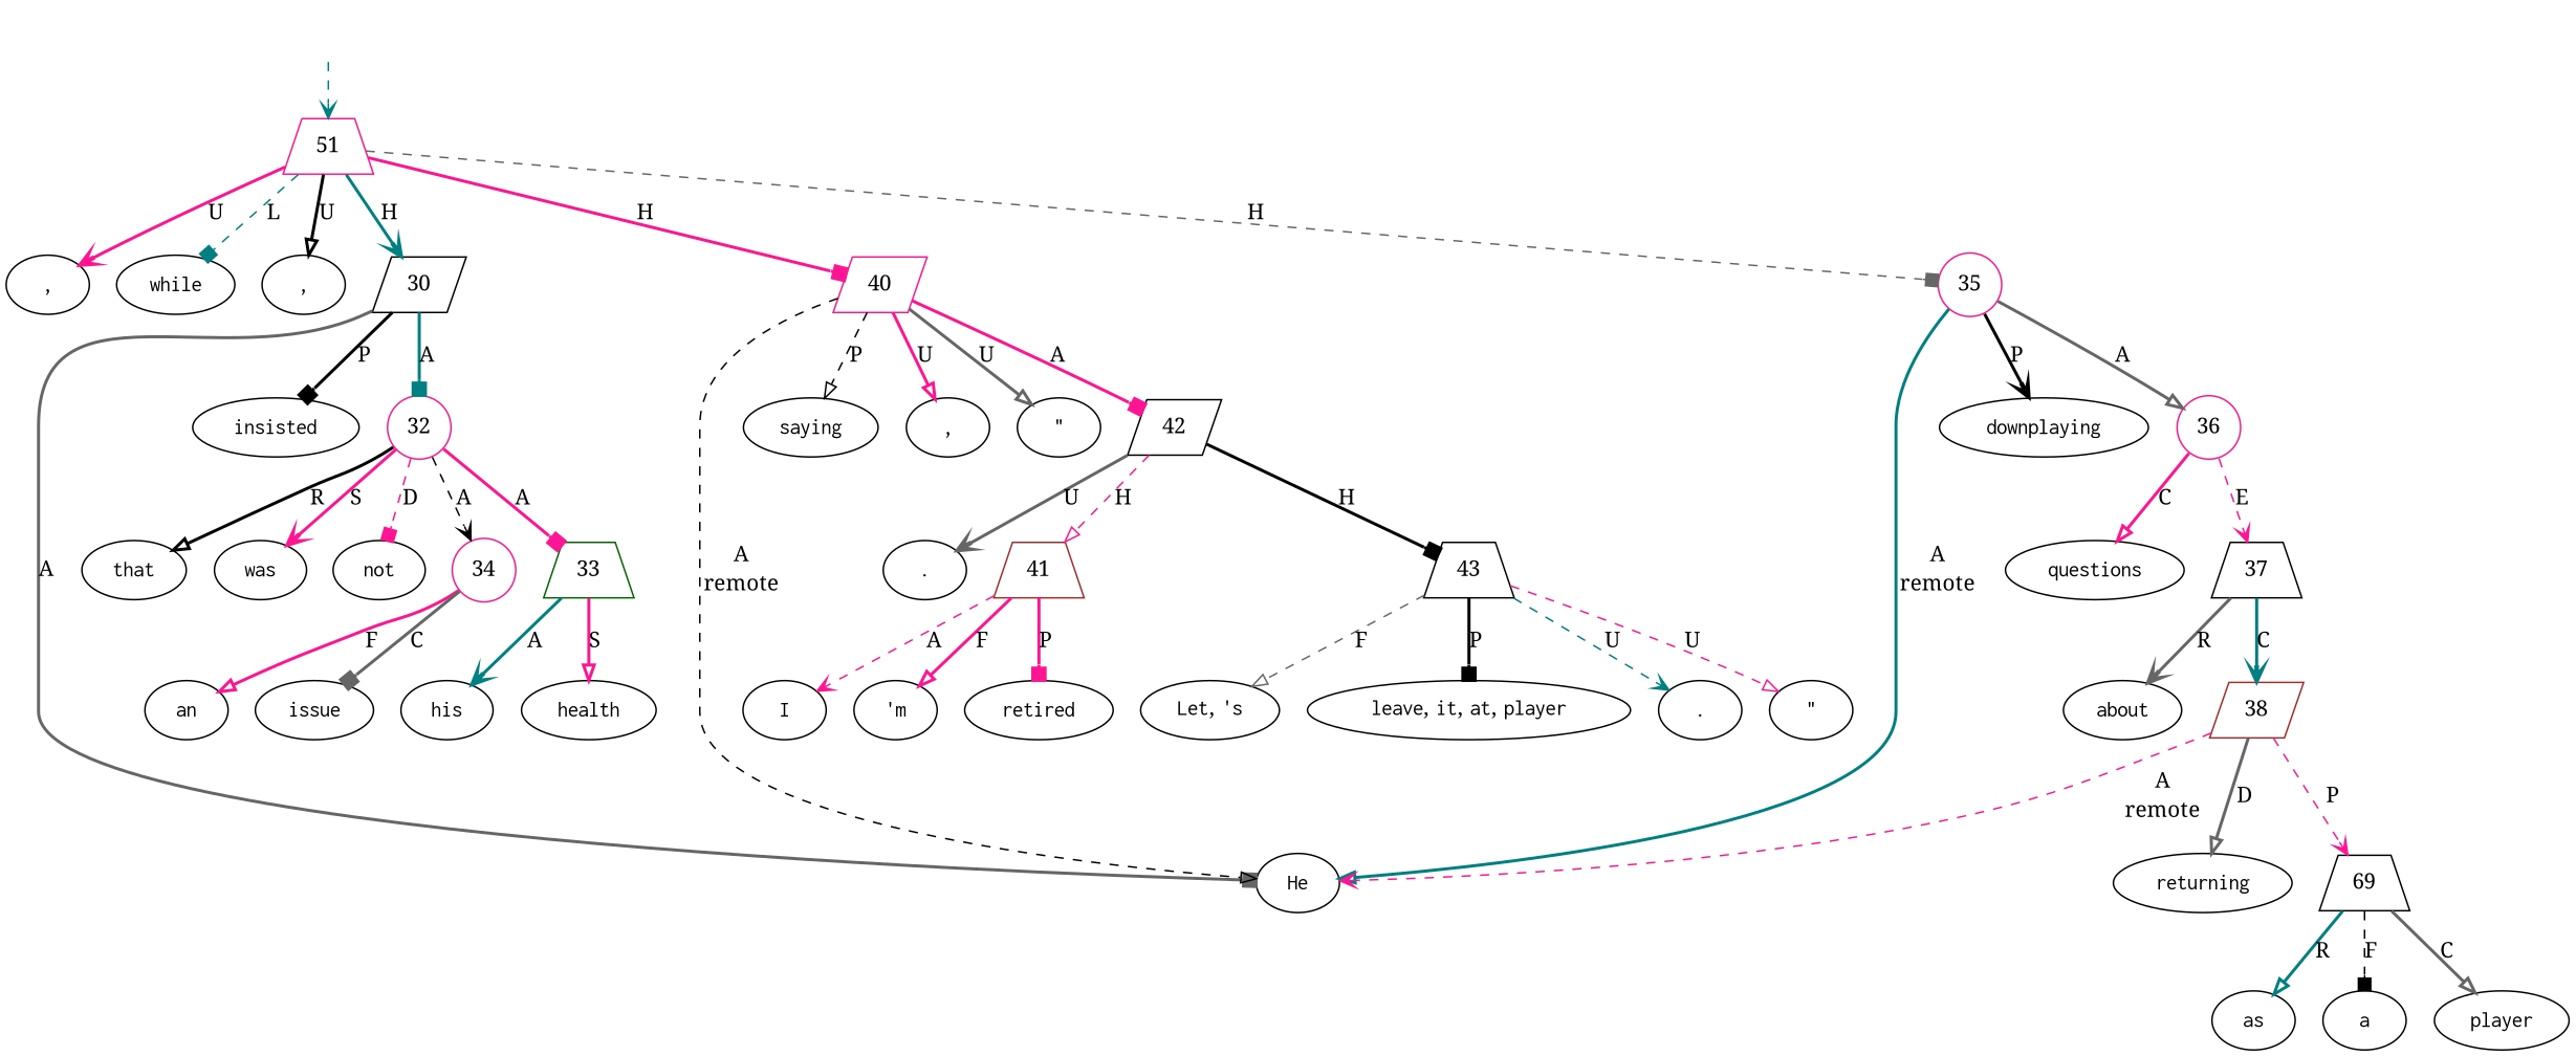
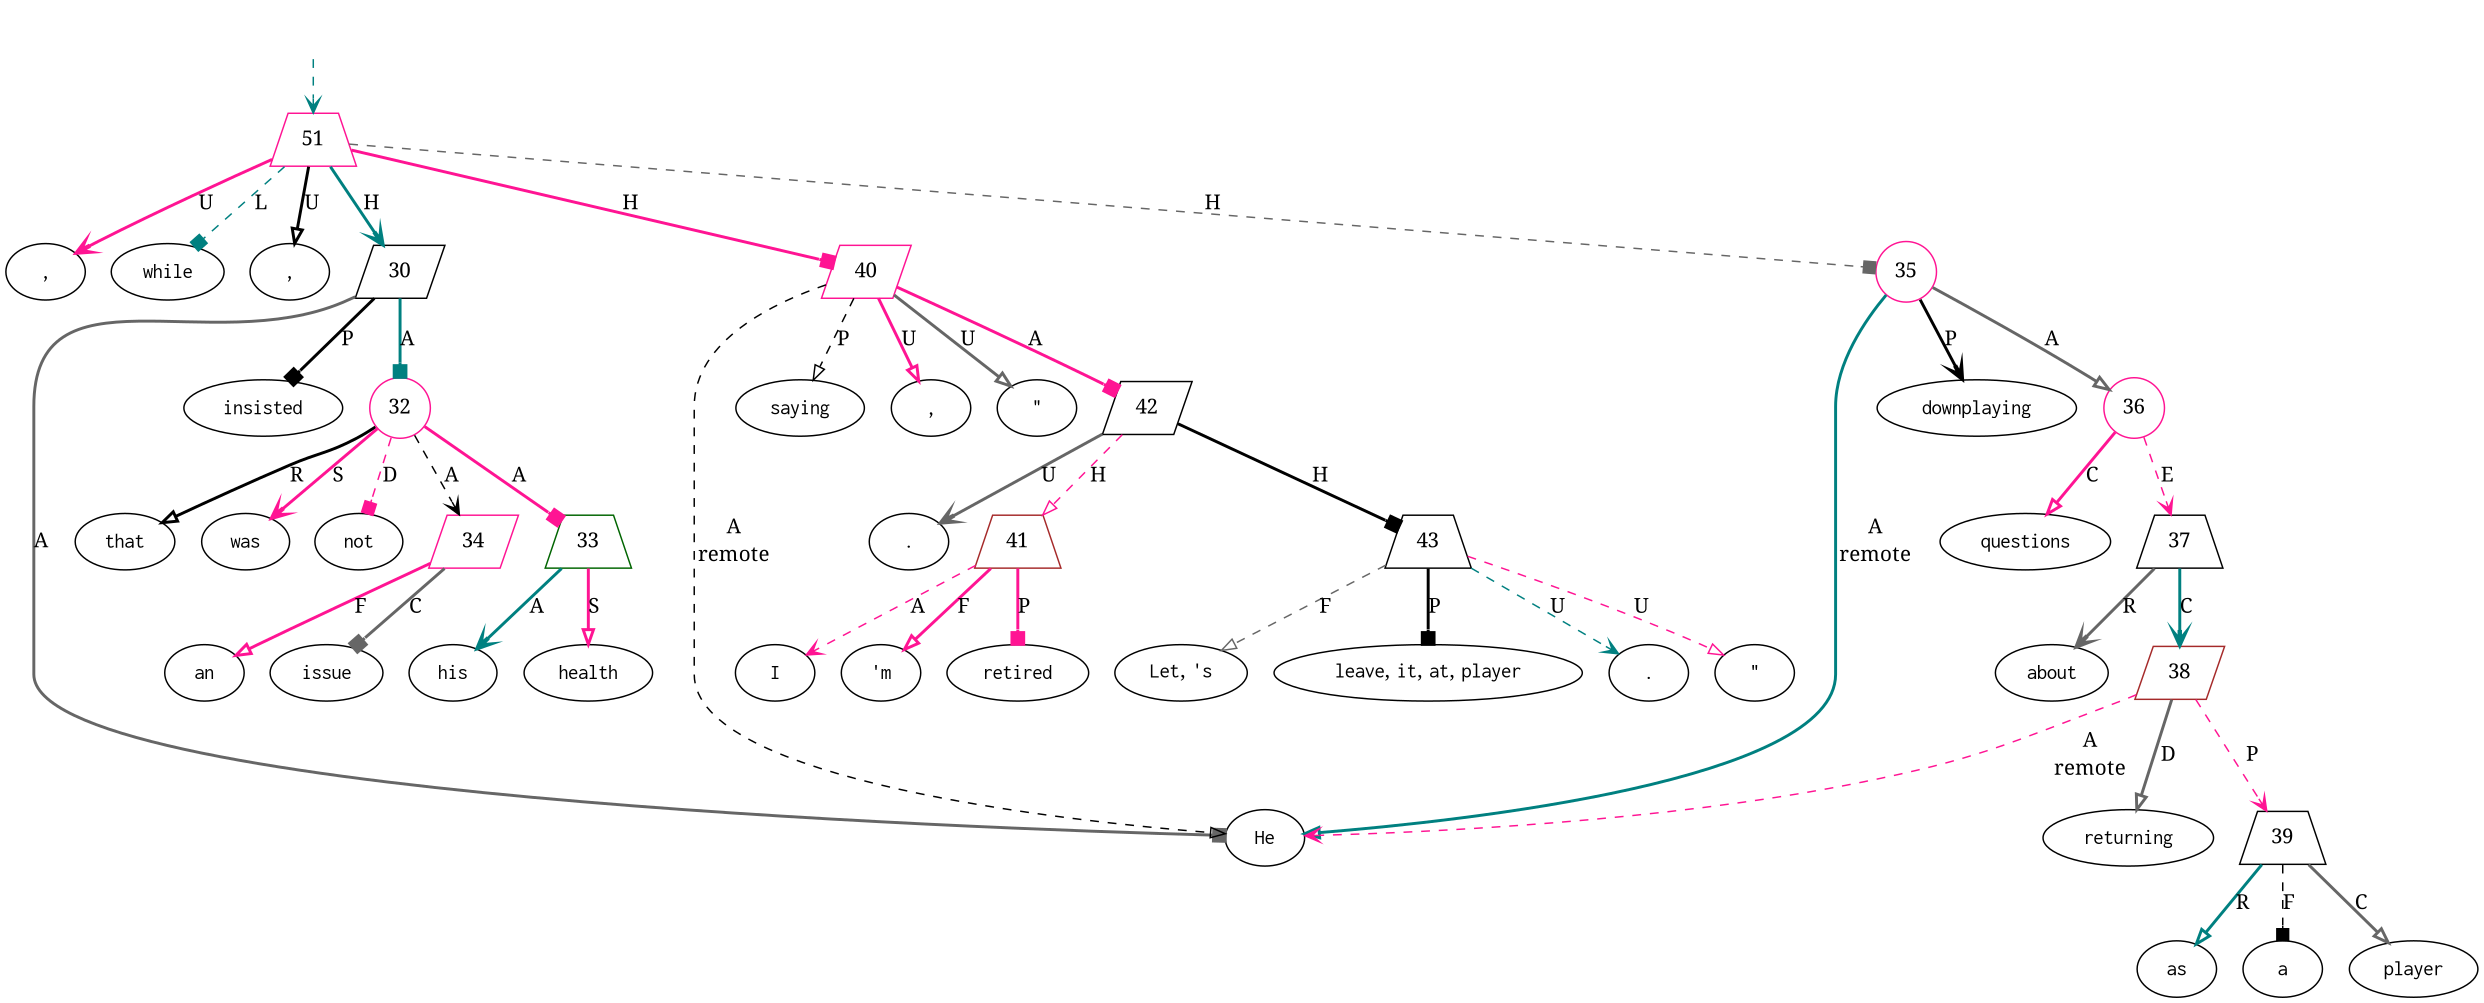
  digraph {
    fontname="Noto Serif"
    node [fontname="Noto Serif" shape=oval]
    edge [arrowhead=onormal color=deeppink fontname="Noto Serif" style=bold]
    top [style=invis shape=""]
    n2 [color=deeppink label=51 shape=trapezium]
    n3 [label=<<table align="center" border="0" cellspacing="0"><tr><td colspan="2"><font face="Courier">,</font></td></tr></table>>]
    n4 [label=<<table align="center" border="0" cellspacing="0"><tr><td colspan="2"><font face="Courier">while</font></td></tr></table>>]
    n5 [label=<<table align="center" border="0" cellspacing="0"><tr><td colspan="2"><font face="Courier">,</font></td></tr></table>>]
    30 [color=black shape=parallelogram]
    40 [color=deeppink shape=parallelogram]
    35 [color=deeppink shape=circle]
    n9 [label=<<table align="center" border="0" cellspacing="0"><tr><td colspan="2"><font face="Courier">He</font></td></tr></table>>]
    n10 [label=<<table align="center" border="0" cellspacing="0"><tr><td colspan="2"><font face="Courier">insisted</font></td></tr></table>>]
    32 [color=deeppink shape=circle]
    n12 [label=<<table align="center" border="0" cellspacing="0"><tr><td colspan="2"><font face="Courier">saying</font></td></tr></table>>]
    n13 [label=<<table align="center" border="0" cellspacing="0"><tr><td colspan="2"><font face="Courier">,</font></td></tr></table>>]
    n14 [label=<<table align="center" border="0" cellspacing="0"><tr><td colspan="2"><font face="Courier">&quot;</font></td></tr></table>>]
    42 [color=black shape=parallelogram]
    n16 [label=<<table align="center" border="0" cellspacing="0"><tr><td colspan="2"><font face="Courier">downplaying</font></td></tr></table>>]
    36 [color=deeppink shape=circle]
    n18 [label=<<table align="center" border="0" cellspacing="0"><tr><td colspan="2"><font face="Courier">that</font></td></tr></table>>]
    n19 [label=<<table align="center" border="0" cellspacing="0"><tr><td colspan="2"><font face="Courier">his</font></td></tr></table>>]
    n20 [label=<<table align="center" border="0" cellspacing="0"><tr><td colspan="2"><font face="Courier">health</font></td></tr></table>>]
    n21 [label=<<table align="center" border="0" cellspacing="0"><tr><td colspan="2"><font face="Courier">was</font></td></tr></table>>]
    n22 [label=<<table align="center" border="0" cellspacing="0"><tr><td colspan="2"><font face="Courier">not</font></td></tr></table>>]
    n23 [label=<<table align="center" border="0" cellspacing="0"><tr><td colspan="2"><font face="Courier">an</font></td></tr></table>>]
    n24 [label=<<table align="center" border="0" cellspacing="0"><tr><td colspan="2"><font face="Courier">issue</font></td></tr></table>>]
    n25 [label=<<table align="center" border="0" cellspacing="0"><tr><td colspan="2"><font face="Courier">questions</font></td></tr></table>>]
    n26 [label=<<table align="center" border="0" cellspacing="0"><tr><td colspan="2"><font face="Courier">about</font></td></tr></table>>]
    n27 [label=<<table align="center" border="0" cellspacing="0"><tr><td colspan="2"><font face="Courier">returning</font></td></tr></table>>]
    n28 [label=<<table align="center" border="0" cellspacing="0"><tr><td colspan="2"><font face="Courier">as</font></td></tr></table>>]
    n29 [label=<<table align="center" border="0" cellspacing="0"><tr><td colspan="2"><font face="Courier">a</font></td></tr></table>>]
    n30 [label=<<table align="center" border="0" cellspacing="0"><tr><td colspan="2"><font face="Courier">player</font></td></tr></table>>]
    n31 [label=<<table align="center" border="0" cellspacing="0"><tr><td colspan="2"><font face="Courier">I</font></td></tr></table>>]
    n32 [label=<<table align="center" border="0" cellspacing="0"><tr><td colspan="2"><font face="Courier">&#x27;m</font></td></tr></table>>]
    n33 [label=<<table align="center" border="0" cellspacing="0"><tr><td colspan="2"><font face="Courier">retired</font></td></tr></table>>]
    n34 [label=<<table align="center" border="0" cellspacing="0"><tr><td colspan="2"><font face="Courier">.</font></td></tr></table>>]
    n35 [label=<<table align="center" border="0" cellspacing="0"><tr><td colspan="2"><font face="Courier">Let</font>,&nbsp;<font face="Courier">&#x27;s</font></td></tr></table>>]
    n36 [label=<<table align="center" border="0" cellspacing="0"><tr><td colspan="2"><font face="Courier">leave</font>,&nbsp;<font face="Courier">it</font>,&nbsp;<font face="Courier">at</font>,&nbsp;<font face="Courier">player</font></td></tr></table>>]
    n37 [label=<<table align="center" border="0" cellspacing="0"><tr><td colspan="2"><font face="Courier">.</font></td></tr></table>>]
    n38 [label=<<table align="center" border="0" cellspacing="0"><tr><td colspan="2"><font face="Courier">&quot;</font></td></tr></table>>]
-   34 [color=deeppink shape=circle]
+   34 [color=deeppink shape=parallelogram]
    33 [color=darkgreen shape=trapezium]
    41 [color=brown shape=trapezium]
    43 [color=black shape=trapezium]
    37 [color=black shape=trapezium]
    38 [color=brown shape=parallelogram]
-   39 [color=black shape=trapezium label=69]
+   39 [color=black shape=trapezium]
    top -> n2 [arrowhead=vee color=teal style=dashed]
    n2 -> n3 [arrowhead=vee label=U]
    n2 -> n4 [arrowhead=box color=teal label=L style=dashed]
    n2 -> n5 [color=black label=U]
    n2 -> 30 [arrowhead=vee color=teal label=H]
    n2 -> 40 [arrowhead=box label=H]
    n2 -> 35 [arrowhead=box color=gray40 label=H style=dashed]
    30 -> n9 [arrowhead=box color=gray40 label=A]
    30 -> n10 [arrowhead=box color=black label=P]
    30 -> 32 [arrowhead=box color=teal label=A]
    40 -> n9 [color=black label=<<table align="center" border="0" cellspacing="0"><tr><td colspan="1">A</td></tr><tr><td>remote</td></tr></table>> style=dashed]
    40 -> n12 [color=black label=P style=dashed]
    40 -> n13 [label=U]
    40 -> n14 [color=gray40 label=U]
    40 -> 42 [arrowhead=box label=A]
    35 -> n9 [color=teal label=<<table align="center" border="0" cellspacing="0"><tr><td colspan="1">A</td></tr><tr><td>remote</td></tr></table>>]
    35 -> n16 [arrowhead=vee color=black label=P]
    35 -> 36 [color=gray40 label=A]
    32 -> n18 [color=black label=R]
    32 -> n21 [arrowhead=vee label=S]
    32 -> n22 [arrowhead=box label=D style=dashed]
    32 -> 34 [arrowhead=vee color=black label=A style=dashed]
    32 -> 33 [arrowhead=box label=A]
    42 -> n34 [arrowhead=vee color=gray40 label=U]
    42 -> 41 [label=H style=dashed]
    42 -> 43 [arrowhead=box color=black label=H]
    36 -> n25 [label=C]
    36 -> 37 [arrowhead=vee label=E style=dashed]
    34 -> n23 [label=F]
    34 -> n24 [arrowhead=box color=gray40 label=C]
    33 -> n19 [arrowhead=vee color=teal label=A]
    33 -> n20 [label=S]
    41 -> n31 [arrowhead=vee label=A style=dashed]
    41 -> n32 [label=F]
    41 -> n33 [arrowhead=box label=P]
    43 -> n35 [color=gray40 label=F style=dashed]
    43 -> n36 [arrowhead=box color=black label=P]
    43 -> n37 [arrowhead=vee color=teal label=U style=dashed]
    43 -> n38 [label=U style=dashed]
    37 -> n26 [arrowhead=vee color=gray40 label=R]
    37 -> 38 [arrowhead=vee color=teal label=C]
    38 -> n9 [arrowhead=vee label=<<table align="center" border="0" cellspacing="0"><tr><td colspan="1">A</td></tr><tr><td>remote</td></tr></table>> style=dashed]
    38 -> n27 [color=gray40 label=D]
    38 -> 39 [arrowhead=vee label=P style=dashed]
    39 -> n28 [color=teal label=R]
    39 -> n29 [arrowhead=box color=black label=F style=dashed]
    39 -> n30 [color=gray40 label=C]
  }
